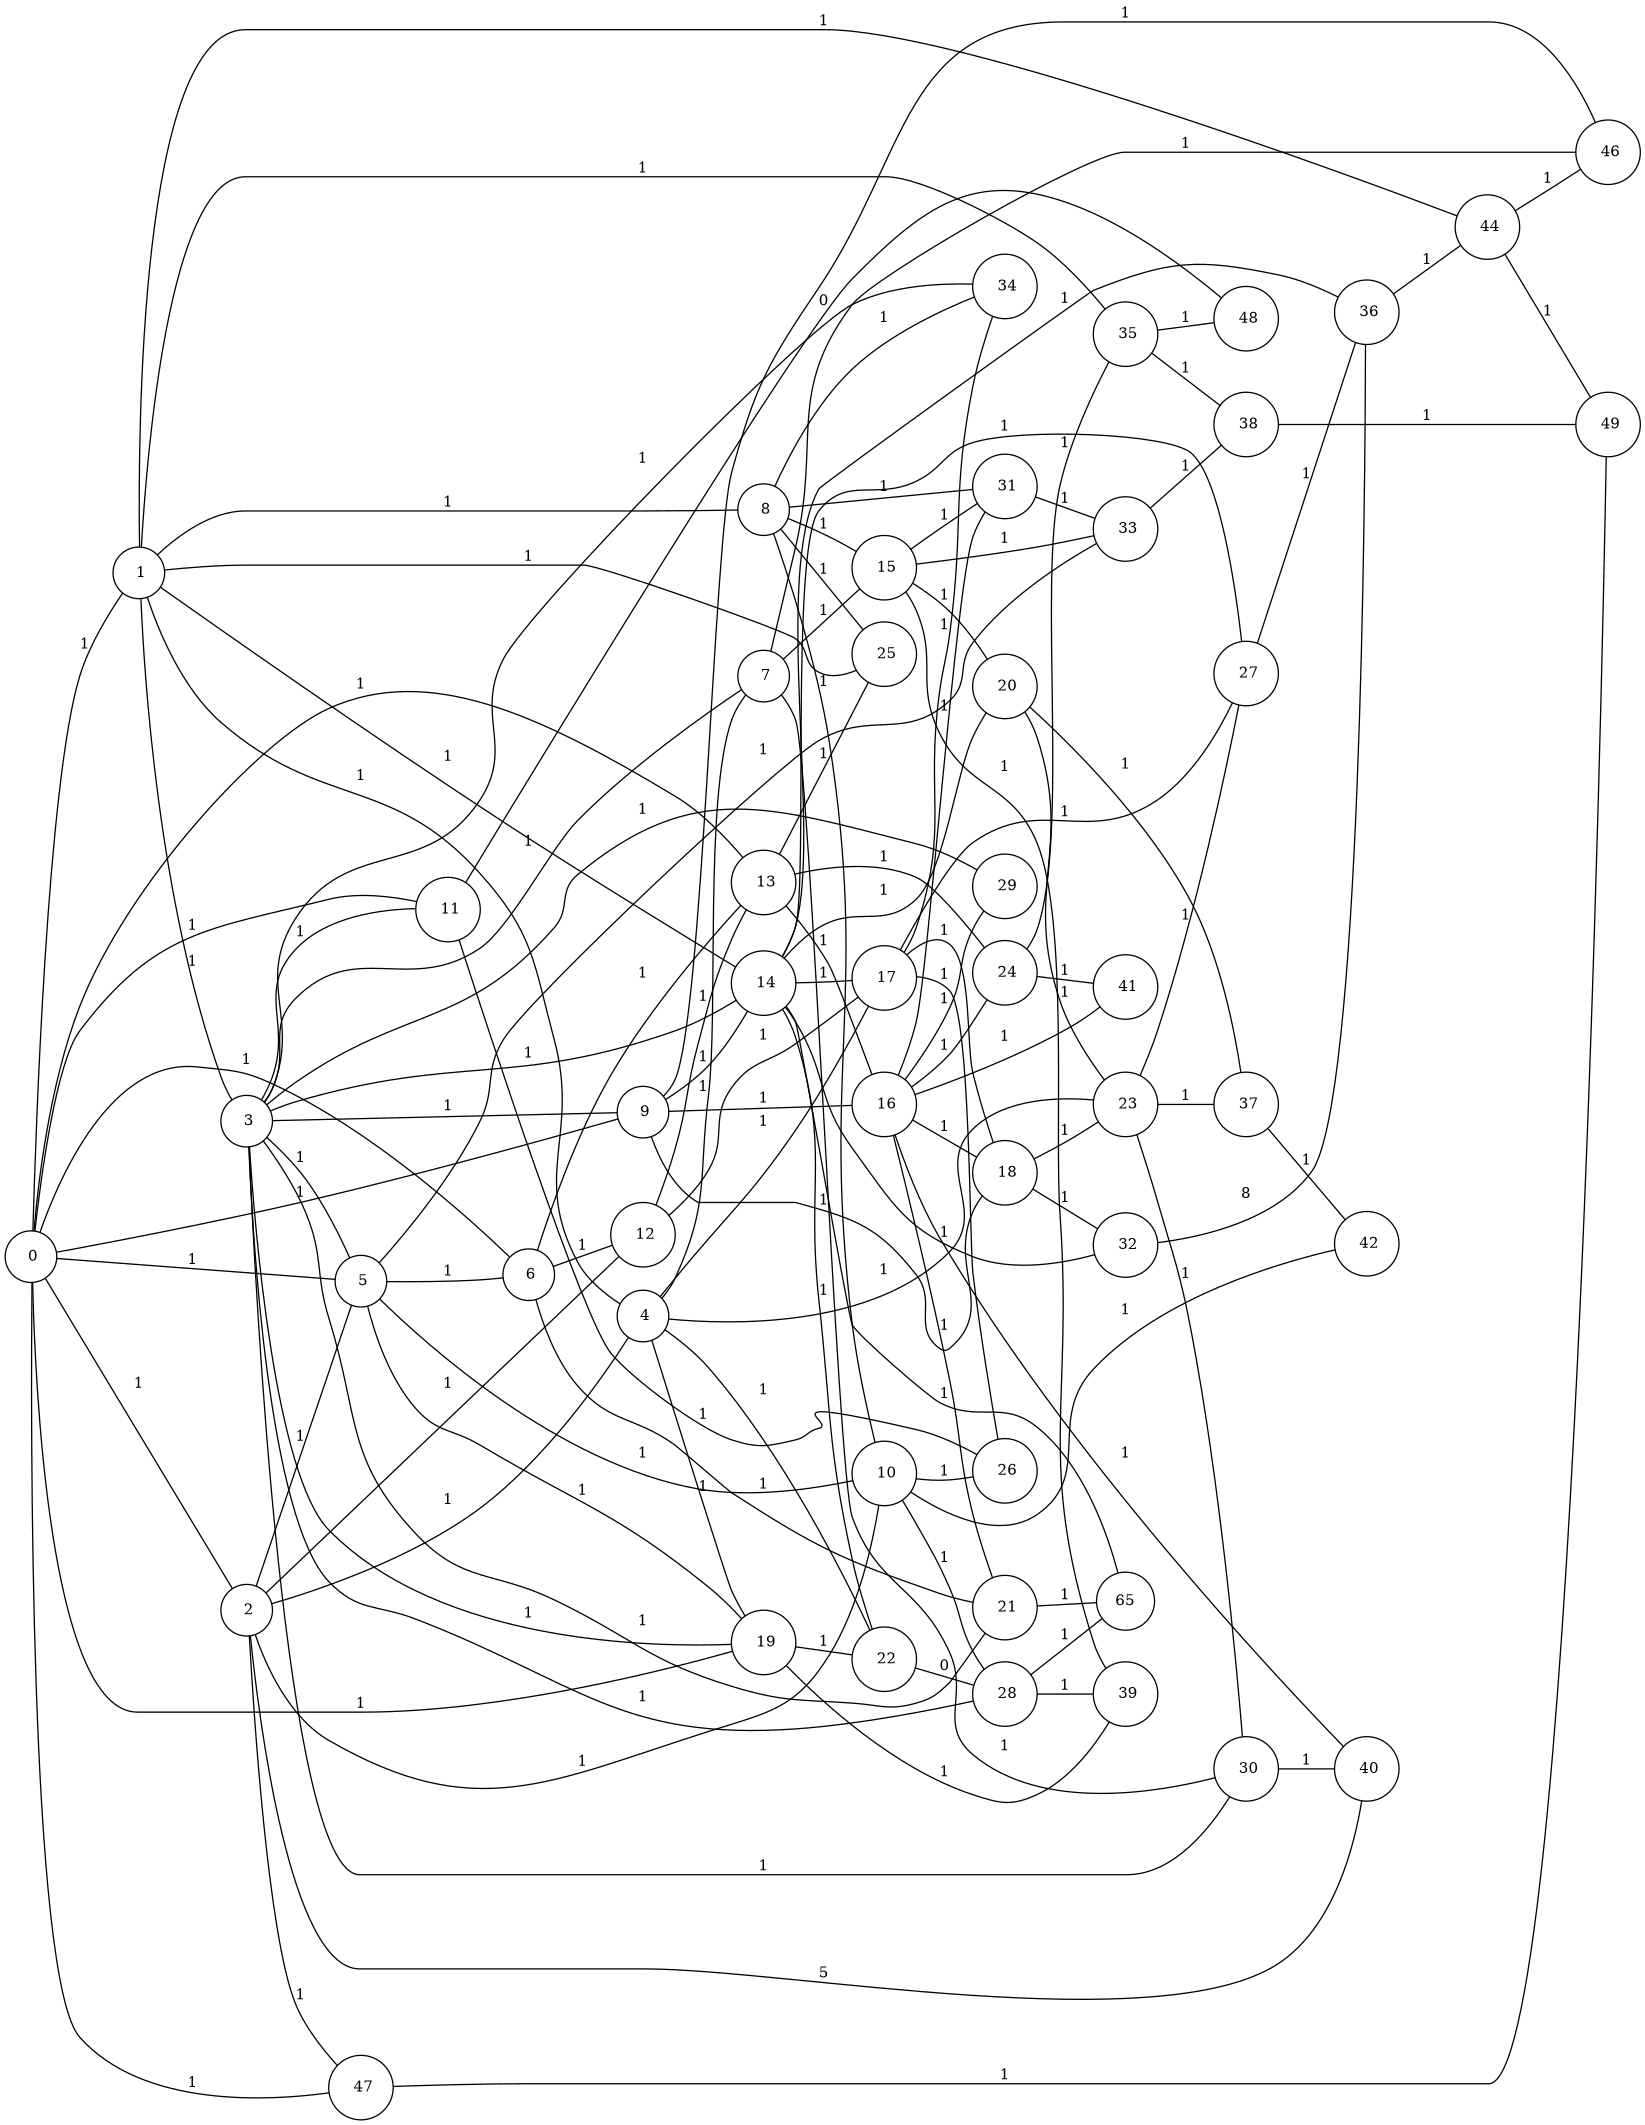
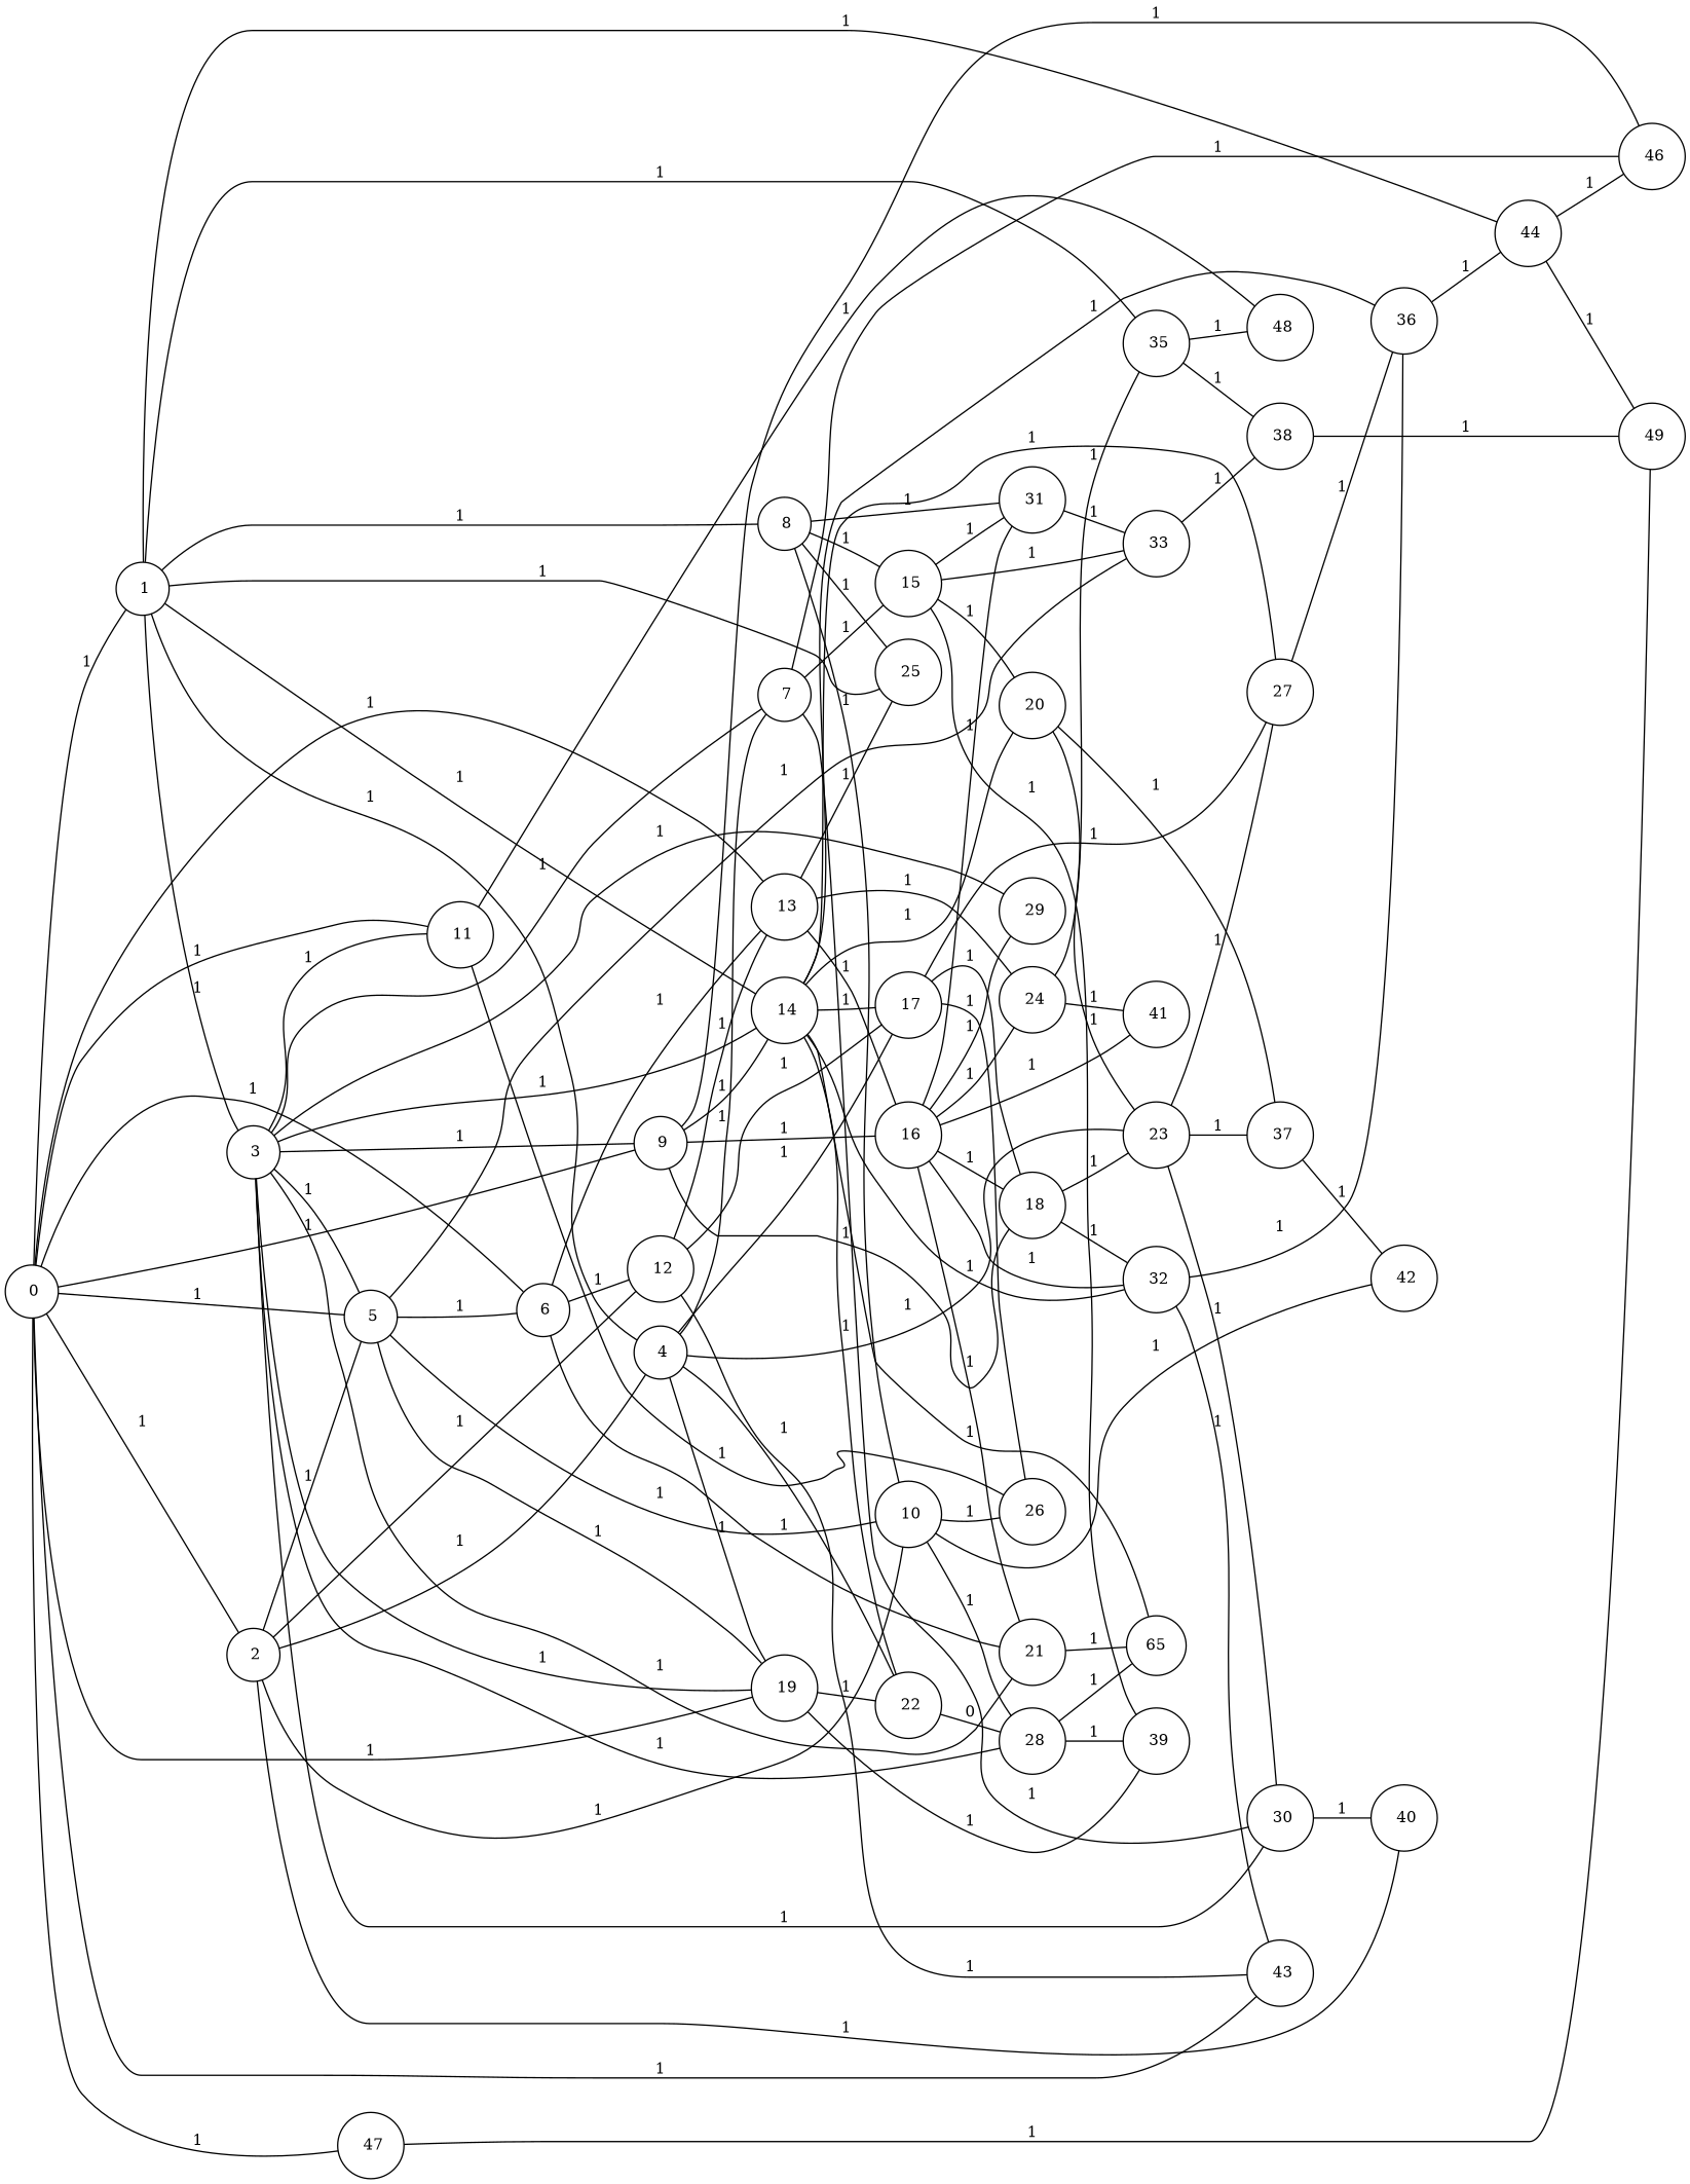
  graph {
    fixedsize="true;"
    rankdir=LR
    node [color=black fontsize=12 hight=.12 shape=circle]
    edge [fontsize=12]
    n1 [label=" 0" width=.12]
    n2 [label=" 1" width=.12]
    n3 [label=" 2" width=.12]
    n4 [label=" 5" width=.12]
    n5 [label=" 6" width=.12]
    n6 [label=" 9" width=.12]
    n7 [label=" 11" width=.12]
    n8 [label=" 13" width=.12]
    n9 [label=" 19" width=.12]
+   n10 [label=" 43" width=.12]
    n11 [label=" 47" width=.12]
    n12 [label=" 35" width=.12]
    n13 [label=" 3" width=.12]
    n14 [label=" 4" width=.12]
    n15 [label=" 8" width=.12]
    n16 [label=" 14" width=.12]
    n17 [label=" 25" width=.12]
    n18 [label=" 44" width=.12]
    n19 [label=" 10" width=.12]
    n20 [label=" 12" width=.12]
    n21 [label=" 40" width=.12]
    n22 [label=" 33" width=.12]
    n23 [label=" 21" width=.12]
    n24 [label=" 46" width=.12]
    n25 [label=" 16" width=.12]
    n26 [label=" 18" width=.12]
    n27 [label=" 26" width=.12]
    n28 [label=" 48" width=.12]
    n29 [label=" 24" width=.12]
    n30 [label=" 22" width=.12]
    n31 [label=" 39" width=.12]
    n32 [label=" 38" width=.12]
    n33 [label=" 49" width=.12]
    n34 [label=" 7" width=.12]
    n35 [label=" 28" width=.12]
    n36 [label=" 29" width=.12]
    n37 [label=" 30" width=.12]
-   n38 [label=" 34" width=.12]
    n39 [label=" 17" width=.12]
    n40 [label=" 23" width=.12]
    n41 [label=" 15" width=.12]
    n42 [label=" 31" width=.12]
    n43 [label=" 20" width=.12]
    n44 [label=" 27" width=.12]
    n45 [label=" 32" width=.12]
    n46 [label=" 36" width=.12]
    n47 [label=65 width=.12]
    n48 [label=" 42" width=.12]
    n49 [label=" 37" width=.12]
    n50 [label=" 41" width=.12]
    n1 -- n2 [label=1]
    n1 -- n3 [label=1]
    n1 -- n4 [label=1]
    n1 -- n5 [label=1]
    n1 -- n6 [label=1]
    n1 -- n7 [label=1]
    n1 -- n8 [label=1]
    n1 -- n9 [label=1]
+   n1 -- n10 [label=1]
    n1 -- n11 [label=1]
    n2 -- n12 [label=1]
    n2 -- n13 [label=1]
    n2 -- n14 [label=1]
    n2 -- n15 [label=1]
    n2 -- n16 [label=1]
    n2 -- n17 [label=1]
    n2 -- n18 [label=1]
    n3 -- n4 [label=1]
-   n3 -- n11 [label=1]
    n3 -- n14 [label=1]
    n3 -- n19 [label=1]
    n3 -- n20 [label=1]
-   n3 -- n21 [label=5]
+   n3 -- n21 [label=1]
    n4 -- n5 [label=1]
    n4 -- n9 [label=1]
    n4 -- n19 [label=1]
    n4 -- n22 [label=1]
    n5 -- n8 [label=1]
    n5 -- n20 [label=1]
    n5 -- n23 [label=1]
    n6 -- n16 [label=1]
    n6 -- n24 [label=1]
    n6 -- n25 [label=1]
    n6 -- n26 [label=1]
    n7 -- n27 [label=1]
-   n7 -- n28 [label=0]
+   n7 -- n28 [label=1]
    n8 -- n17 [label=1]
    n8 -- n25 [label=1]
    n8 -- n29 [label=1]
    n9 -- n30 [label=1]
    n9 -- n31 [label=1]
    n11 -- n33 [label=1]
    n12 -- n28 [label=1]
    n12 -- n32 [label=1]
    n13 -- n4 [label=1]
    n13 -- n6 [label=1]
    n13 -- n7 [label=1]
    n13 -- n9 [label=1]
    n13 -- n16 [label=1]
    n13 -- n23 [label=1]
    n13 -- n34 [label=1]
    n13 -- n35 [label=1]
    n13 -- n36 [label=1]
    n13 -- n37 [label=1]
-   n13 -- n38 [label=1]
    n14 -- n9 [label=1]
    n14 -- n30 [label=1]
    n14 -- n34 [label=1]
    n14 -- n39 [label=1]
    n14 -- n40 [label=1]
    n15 -- n17 [label=1]
    n15 -- n19 [label=1]
-   n15 -- n38 [label=1]
    n15 -- n41 [label=1]
    n15 -- n42 [label=1]
    n16 -- n30 [label=1]
    n16 -- n39 [label=1]
    n16 -- n43 [label=1]
    n16 -- n44 [label=1]
    n16 -- n45 [label=1]
    n16 -- n46 [label=1]
    n16 -- n47 [label=1]
    n18 -- n24 [label=1]
    n18 -- n33 [label=1]
    n19 -- n27 [label=1]
    n19 -- n35 [label=1]
    n19 -- n48 [label=1]
    n20 -- n8 [label=1]
+   n20 -- n10 [label=1]
    n20 -- n39 [label=1]
    n22 -- n32 [label=1]
    n23 -- n47 [label=1]
-   n25 -- n21 [label=1]
+   n25 -- n45 [label=1]
    n25 -- n23 [label=1]
    n25 -- n26 [label=1]
    n25 -- n29 [label=1]
    n25 -- n36 [label=1]
    n25 -- n42 [label=1]
    n25 -- n50 [label=1]
    n26 -- n40 [label=1]
    n26 -- n45 [label=1]
    n29 -- n12 [label=1]
    n29 -- n50 [label=1]
    n30 -- n35 [label=0]
    n32 -- n33 [label=1]
    n34 -- n24 [label=1]
    n34 -- n37 [label=1]
    n34 -- n41 [label=1]
    n35 -- n31 [label=1]
    n35 -- n47 [label=1]
    n37 -- n21 [label=1]
    n39 -- n26 [label=1]
    n39 -- n27 [label=1]
-   n39 -- n38 [label=1]
    n39 -- n44 [label=1]
    n40 -- n37 [label=1]
    n40 -- n44 [label=1]
    n40 -- n49 [label=1]
    n41 -- n22 [label=1]
    n41 -- n31 [label=1]
    n41 -- n42 [label=1]
    n41 -- n43 [label=1]
    n42 -- n22 [label=1]
    n43 -- n40 [label=1]
    n43 -- n49 [label=1]
    n44 -- n46 [label=1]
-   n45 -- n46 [label=8]
+   n45 -- n10 [label=1]
+   n45 -- n46 [label=1]
    n46 -- n18 [label=1]
    n49 -- n48 [label=1]
  }
